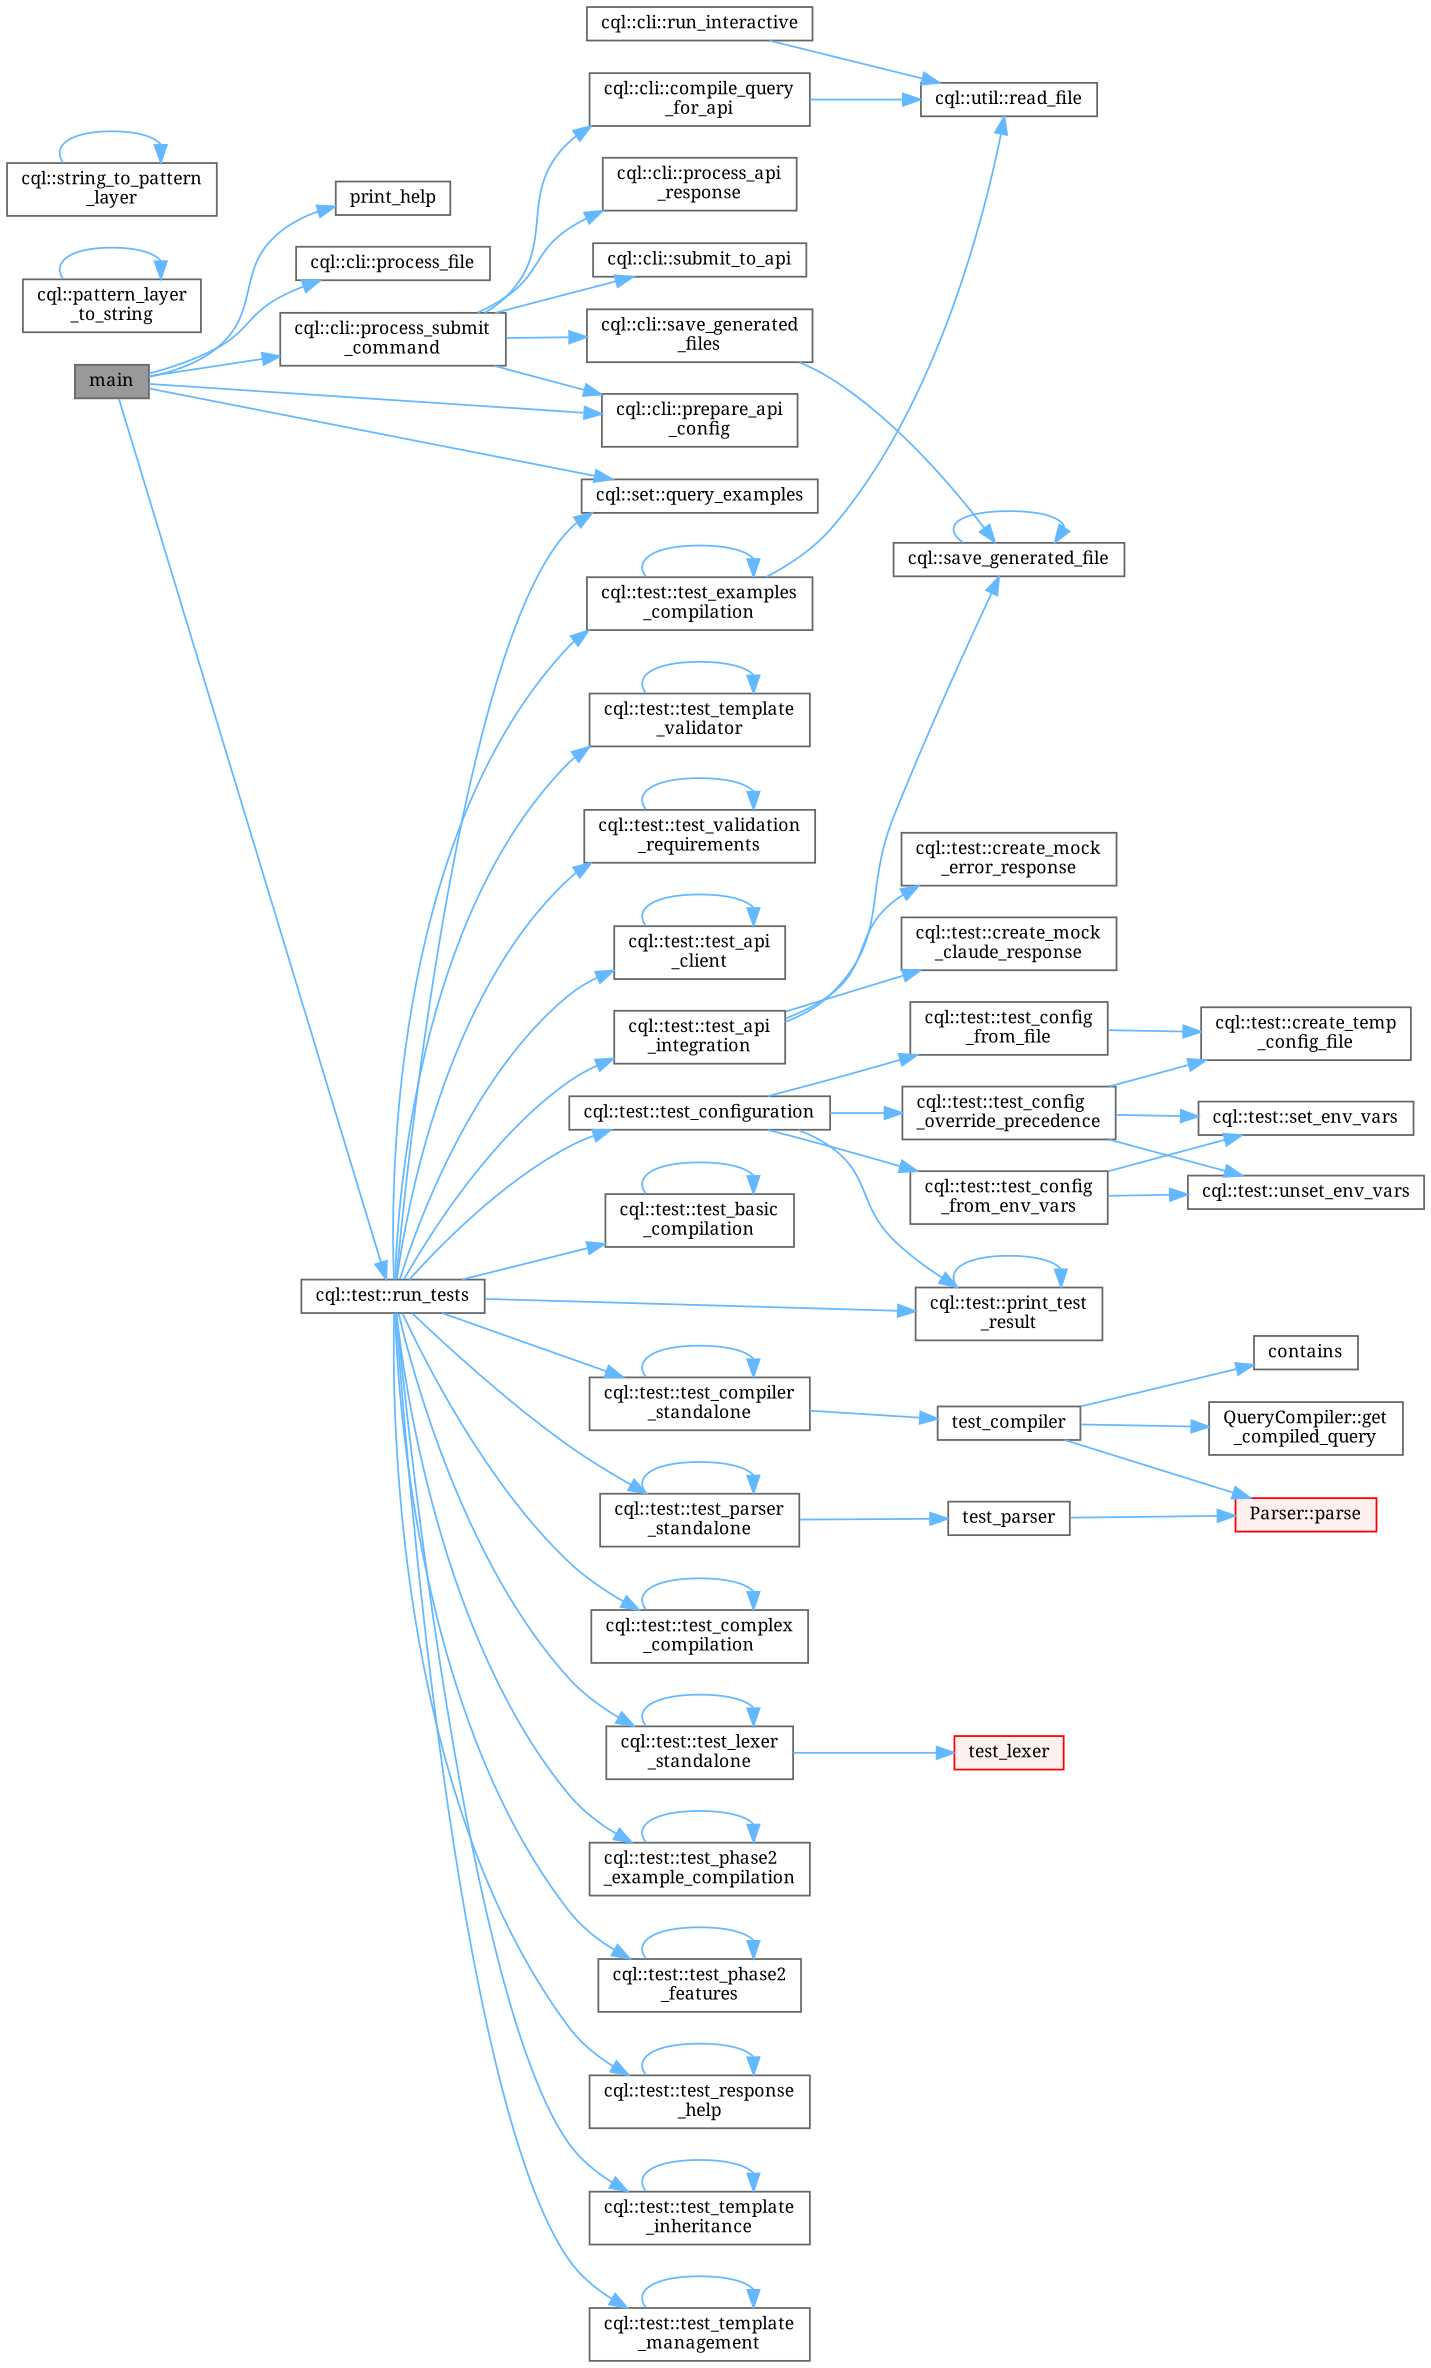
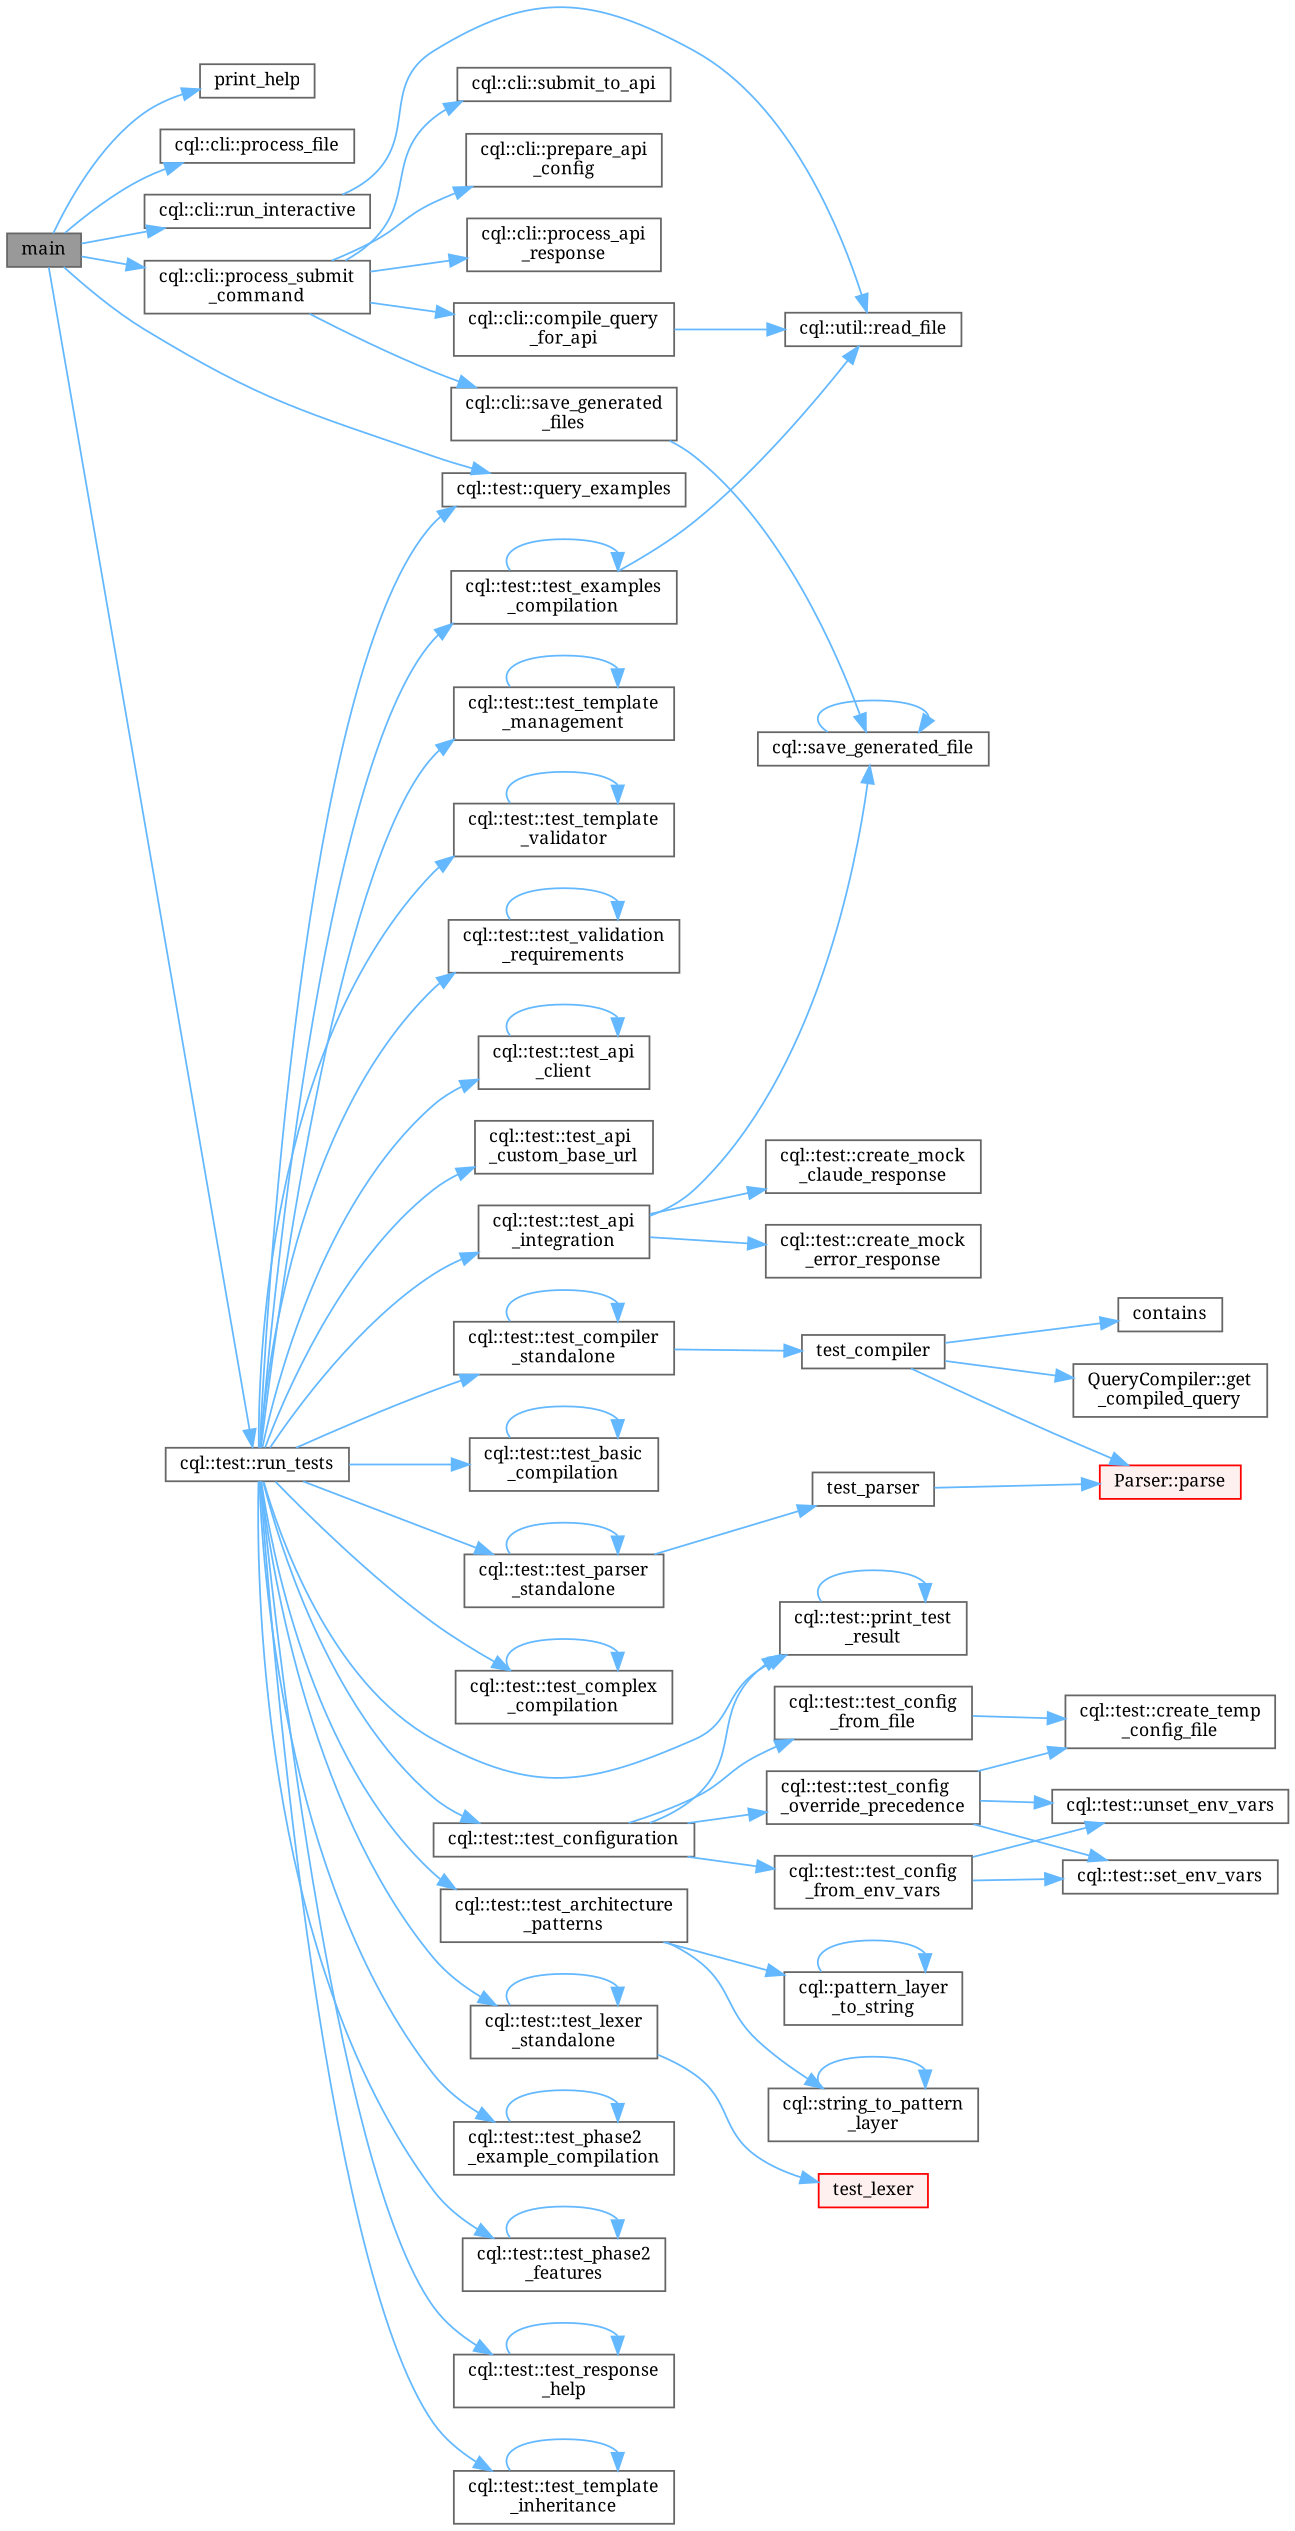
  digraph {
    fontname="Noto Serif"
    rankdir=LR
    node [color=grey40 fillcolor=white fontname="Noto Serif" fontsize=10 shape=box style=filled]
    edge [color=steelblue1 fontname="Noto Serif" fontsize=10 labelfontname=Helvetica labelfontsize=10 style=solid]
    n1 [color=gray40 fillcolor=grey60 fontcolor=black height=0.2 label=main width=0.4]
    n2 [height=0.2 label=print_help width=0.4]
    n3 [height=0.2 label="cql::cli::process_file" width=0.4]
    n4 [height=0.2 label="cql::cli::process_submit\l_command" width=0.4]
-   n5 [height=0.2 label="cql::set::query_examples" width=0.4]
+   n5 [height=0.2 label="cql::test::query_examples" width=0.4]
    n6 [height=0.2 label="cql::cli::run_interactive" width=0.4]
    n7 [height=0.2 label="cql::test::run_tests" width=0.4]
    n8 [height=0.2 label="cql::cli::compile_query\l_for_api" width=0.4]
    n9 [height=0.2 label="cql::cli::prepare_api\l_config" width=0.4]
    n10 [height=0.2 label="cql::cli::process_api\l_response" width=0.4]
    n11 [height=0.2 label="cql::cli::save_generated\l_files" width=0.4]
    n12 [height=0.2 label="cql::cli::submit_to_api" width=0.4]
    n13 [height=0.2 label="cql::util::read_file" width=0.4]
    n14 [height=0.2 label="cql::test::print_test\l_result" width=0.4]
    n15 [height=0.2 label="cql::test::test_api\l_client" width=0.4]
+   n16 [height=0.2 label="cql::test::test_api\l_custom_base_url" width=0.4]
    n17 [height=0.2 label="cql::test::test_api\l_integration" width=0.4]
+   n18 [height=0.2 label="cql::test::test_architecture\l_patterns" width=0.4]
    n19 [height=0.2 label="cql::test::test_basic\l_compilation" width=0.4]
    n20 [height=0.2 label="cql::test::test_compiler\l_standalone" width=0.4]
    n21 [height=0.2 label="cql::test::test_complex\l_compilation" width=0.4]
    n22 [height=0.2 label="cql::test::test_configuration" width=0.4]
    n23 [height=0.2 label="cql::test::test_examples\l_compilation" width=0.4]
    n24 [height=0.2 label="cql::test::test_lexer\l_standalone" width=0.4]
    n25 [height=0.2 label="cql::test::test_parser\l_standalone" width=0.4]
    n26 [height=0.2 label="cql::test::test_phase2\l_example_compilation" width=0.4]
    n27 [height=0.2 label="cql::test::test_phase2\l_features" width=0.4]
    n28 [height=0.2 label="cql::test::test_response\l_help" width=0.4]
    n29 [height=0.2 label="cql::test::test_template\l_inheritance" width=0.4]
    n30 [height=0.2 label="cql::test::test_template\l_management" width=0.4]
    n31 [height=0.2 label="cql::test::test_template\l_validator" width=0.4]
    n32 [height=0.2 label="cql::test::test_validation\l_requirements" width=0.4]
    n33 [height=0.2 label="cql::save_generated_file" width=0.4]
    n34 [height=0.2 label="cql::test::create_mock\l_claude_response" width=0.4]
    n35 [height=0.2 label="cql::test::create_mock\l_error_response" width=0.4]
    n36 [height=0.2 label="cql::pattern_layer\l_to_string" width=0.4]
    n37 [height=0.2 label="cql::string_to_pattern\l_layer" width=0.4]
    n38 [height=0.2 label=test_compiler width=0.4]
    n39 [height=0.2 label="cql::test::test_config\l_from_env_vars" width=0.4]
    n40 [height=0.2 label="cql::test::test_config\l_from_file" width=0.4]
    n41 [height=0.2 label="cql::test::test_config\l_override_precedence" width=0.4]
    n42 [color=red fillcolor="#FFF0F0" height=0.2 label=test_lexer width=0.4]
    n43 [height=0.2 label=test_parser width=0.4]
    n44 [height=0.2 label=contains width=0.4]
    n45 [height=0.2 label="QueryCompiler::get\l_compiled_query" width=0.4]
    n46 [color=red fillcolor="#FFF0F0" height=0.2 label="Parser::parse" width=0.4]
    n47 [height=0.2 label="cql::test::set_env_vars" width=0.4]
    n48 [height=0.2 label="cql::test::unset_env_vars" width=0.4]
    n49 [height=0.2 label="cql::test::create_temp\l_config_file" width=0.4]
    n1 -> n2
    n1 -> n3
    n1 -> n4
    n1 -> n5
-   n1 -> n9
+   n1 -> n6
    n1 -> n7
    n4 -> n8
    n4 -> n9
    n4 -> n10
    n4 -> n11
    n4 -> n12
    n6 -> n13
    n7 -> n5
    n7 -> n14
    n7 -> n15
+   n7 -> n16
    n7 -> n17
+   n7 -> n18
    n7 -> n19
    n7 -> n20
    n7 -> n21
    n7 -> n22
    n7 -> n23
    n7 -> n24
    n7 -> n25
    n7 -> n26
    n7 -> n27
    n7 -> n28
    n7 -> n29
    n7 -> n30
    n7 -> n31
    n7 -> n32
    n8 -> n13
    n11 -> n33
    n14 -> n14
    n15 -> n15
    n17 -> n33
    n17 -> n34
    n17 -> n35
+   n18 -> n36
+   n18 -> n37
    n19 -> n19
    n20 -> n20
    n20 -> n38
    n21 -> n21
    n22 -> n14
    n22 -> n39
    n22 -> n40
    n22 -> n41
    n23 -> n13
    n23 -> n23
    n24 -> n24
    n24 -> n42
    n25 -> n25
    n25 -> n43
    n26 -> n26
    n27 -> n27
    n28 -> n28
    n29 -> n29
    n30 -> n30
    n31 -> n31
    n32 -> n32
    n33 -> n33
    n36 -> n36
    n37 -> n37
    n38 -> n44
    n38 -> n45
    n38 -> n46
    n39 -> n47
    n39 -> n48
    n40 -> n49
    n41 -> n47
    n41 -> n48
    n41 -> n49
    n43 -> n46
  }
